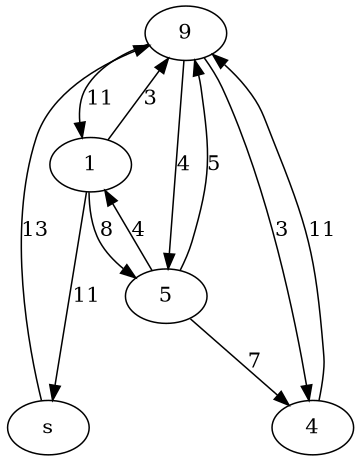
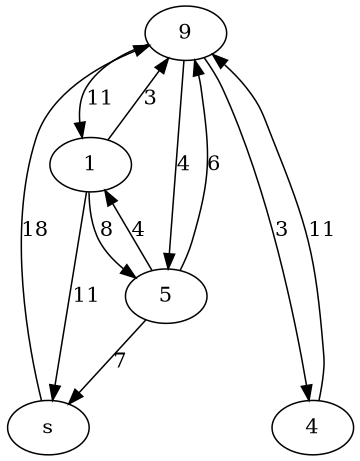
  digraph {
    rankdir=" LR "
    n1 [label=9]
    s
    1
    n4 [label=5]
    4
    n1 -> 1 [label=11]
    n1 -> n4 [label=4]
    n1 -> 4 [label=3]
-   s -> n1 [label=13]
+   s -> n1 [label=18]
    1 -> n1 [label=3]
    1 -> s [label=11]
    1 -> n4 [label=8]
-   n4 -> n1 [label=5]
+   n4 -> n1 [label=6]
    n4 -> 1 [label=4]
-   n4 -> 4 [label=7]
+   n4 -> s [label=7]
    4 -> n1 [label=11]
  }
